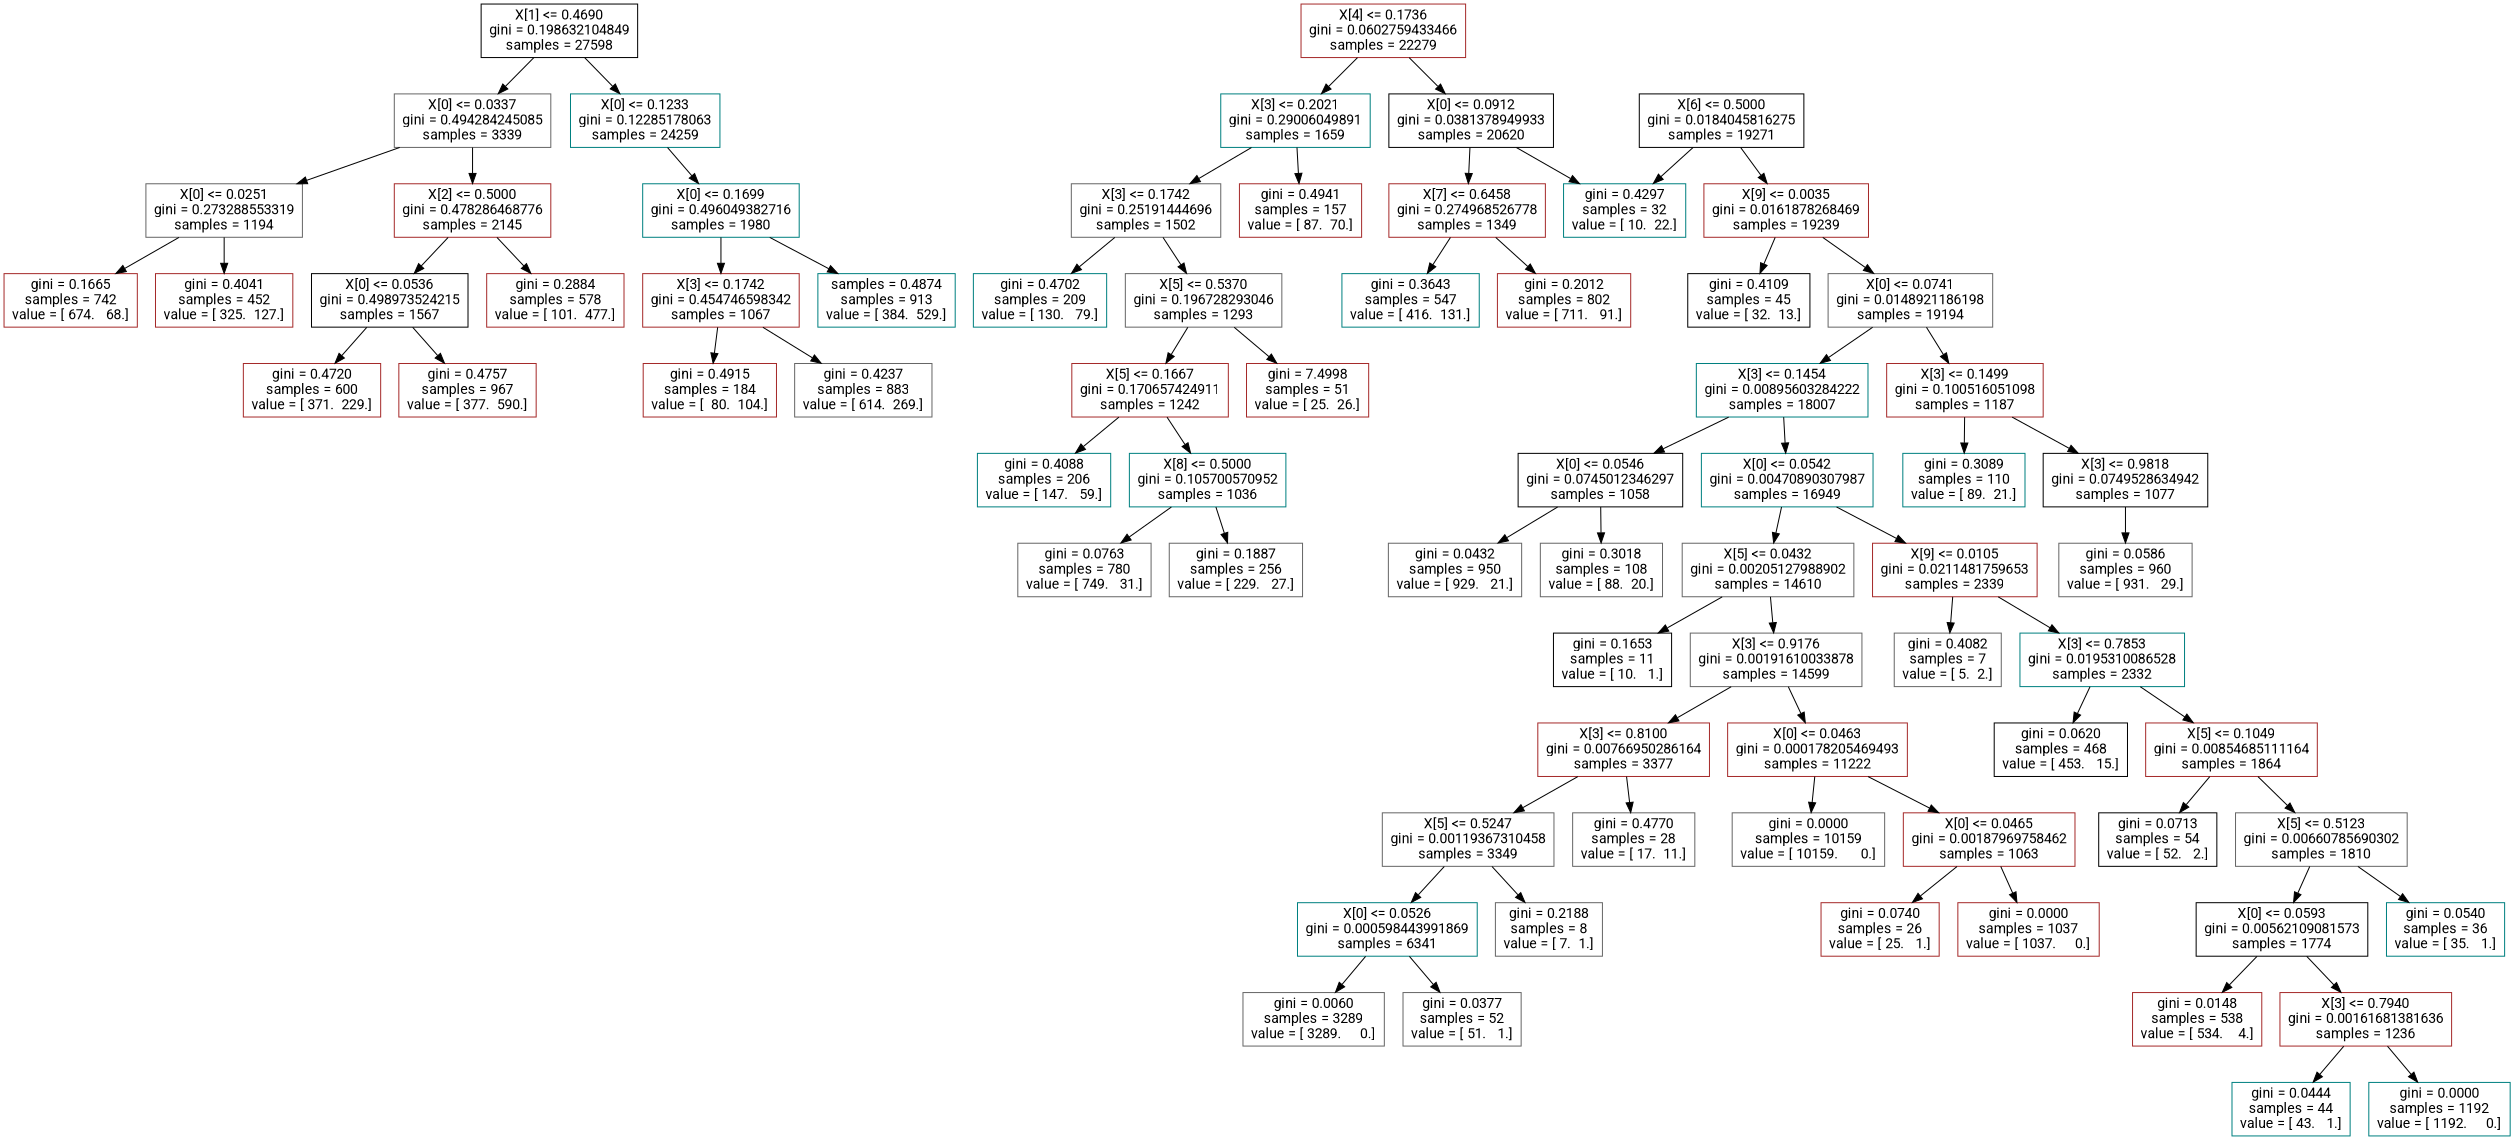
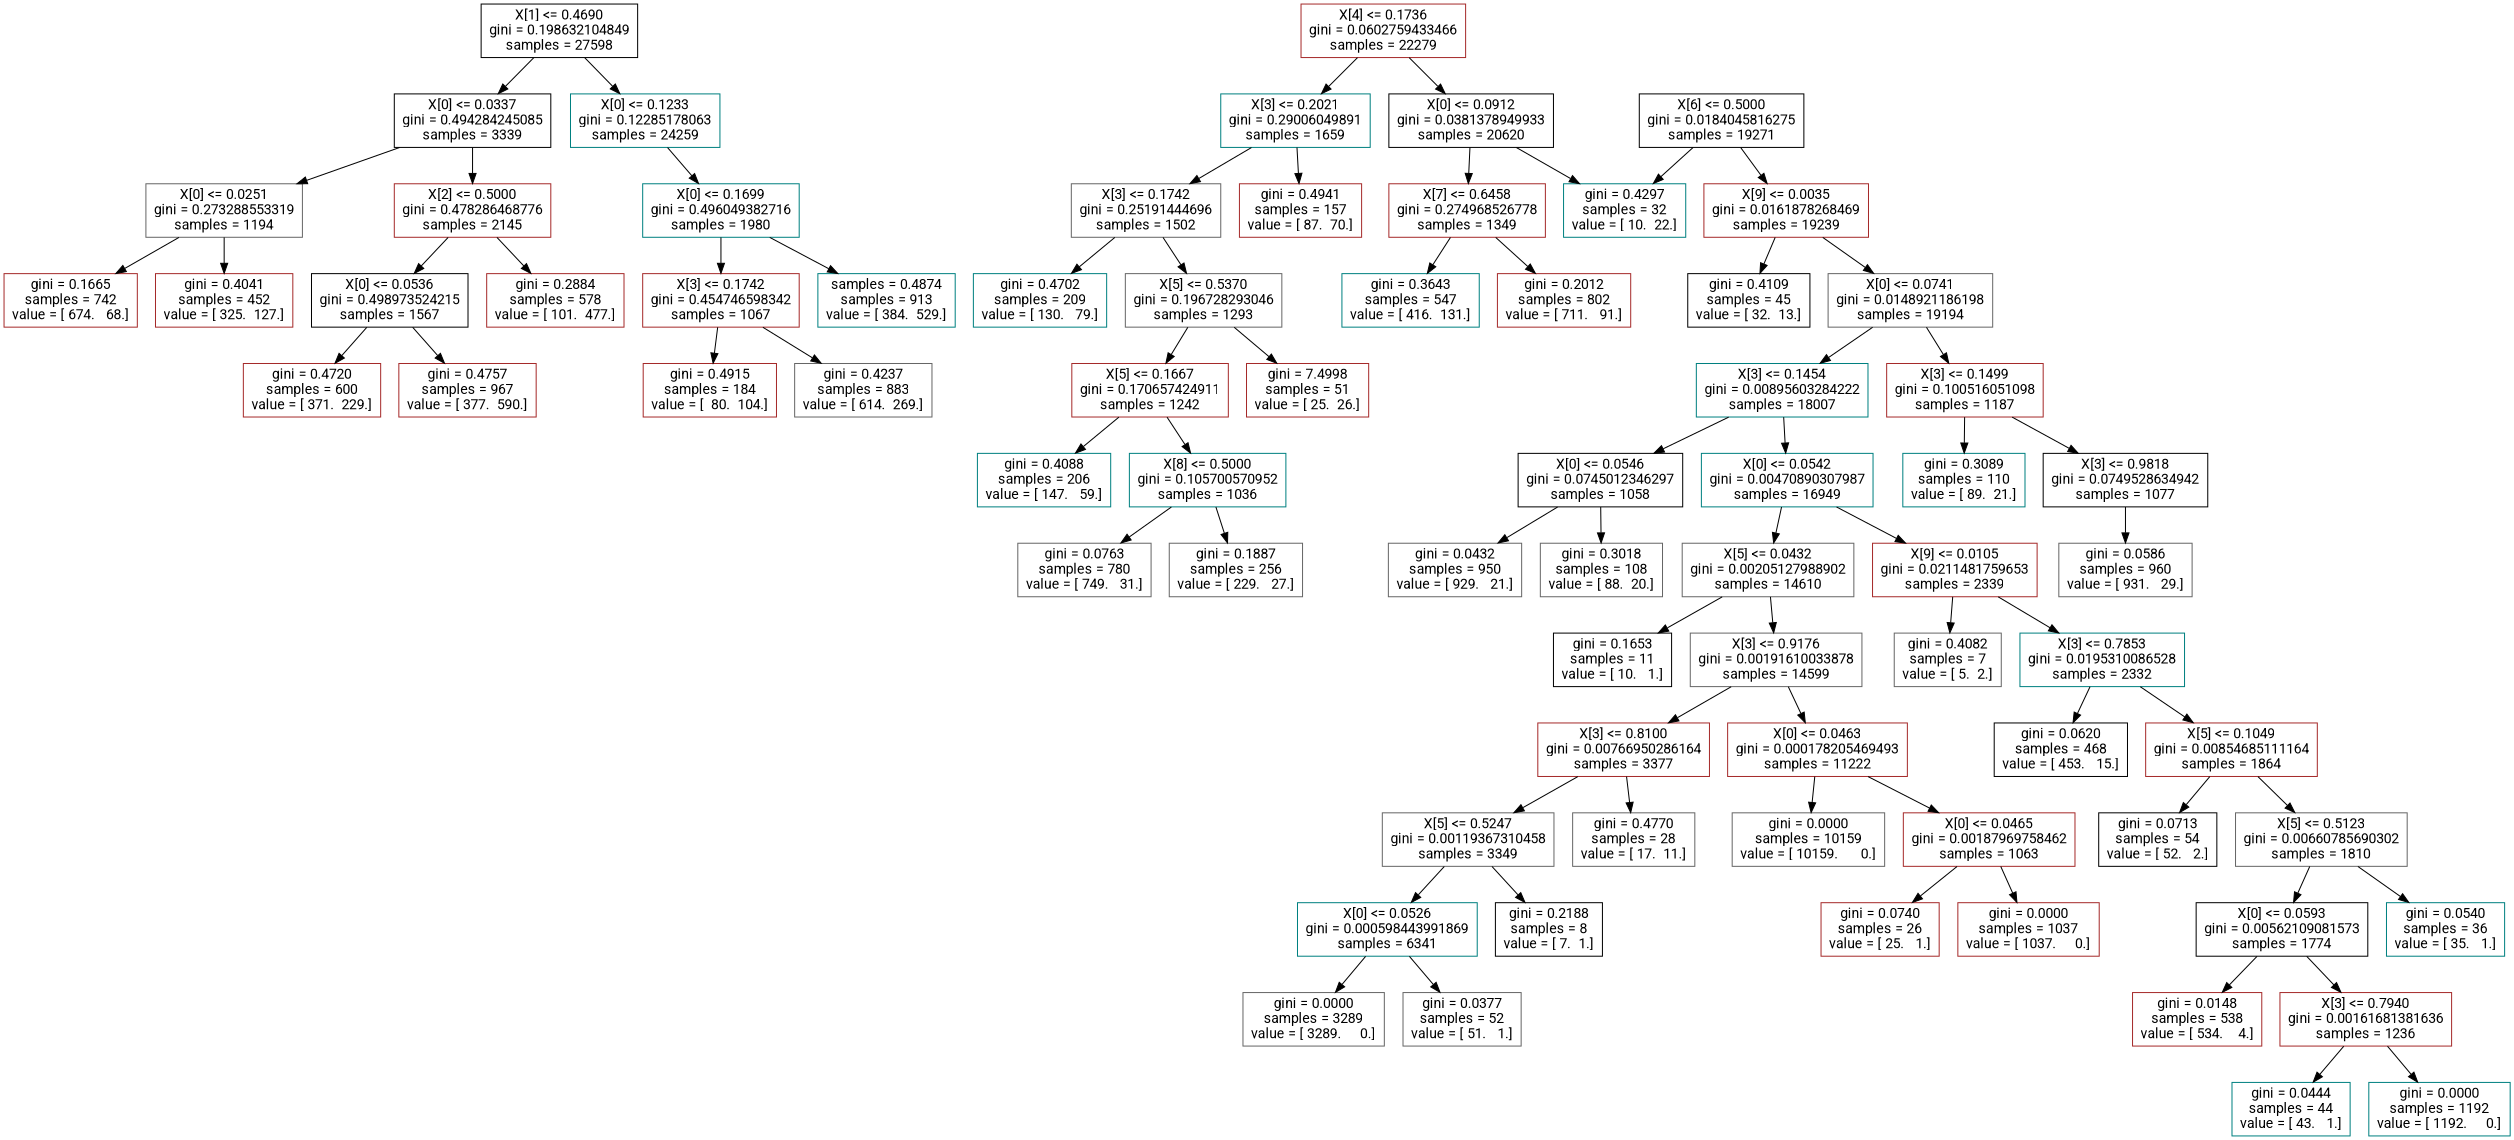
  digraph {
    fontname=Roboto
    node [color=brown fontname=Roboto shape=box]
    edge [fontname=Roboto]
    n1 [color=black label="X[1] <= 0.4690\ngini = 0.198632104849\nsamples = 27598"]
-   n2 [color=gray40 label="X[0] <= 0.0337\ngini = 0.494284245085\nsamples = 3339"]
+   n2 [color=black label="X[0] <= 0.0337\ngini = 0.494284245085\nsamples = 3339"]
    n3 [color=teal label="X[0] <= 0.1233\ngini = 0.12285178063\nsamples = 24259"]
    n4 [color=gray40 label="X[0] <= 0.0251\ngini = 0.273288553319\nsamples = 1194"]
    n5 [label="X[2] <= 0.5000\ngini = 0.478286468776\nsamples = 2145"]
    n6 [color=teal label="X[0] <= 0.1699\ngini = 0.496049382716\nsamples = 1980"]
    n7 [label="gini = 0.1665\nsamples = 742\nvalue = [ 674.   68.]"]
    n8 [label="gini = 0.4041\nsamples = 452\nvalue = [ 325.  127.]"]
    n9 [color=black label="X[0] <= 0.0536\ngini = 0.498973524215\nsamples = 1567"]
    n10 [label="gini = 0.2884\nsamples = 578\nvalue = [ 101.  477.]"]
    n11 [label="gini = 0.4720\nsamples = 600\nvalue = [ 371.  229.]"]
    n12 [label="gini = 0.4757\nsamples = 967\nvalue = [ 377.  590.]"]
    n13 [label="X[4] <= 0.1736\ngini = 0.0602759433466\nsamples = 22279"]
    n14 [color=teal label="X[3] <= 0.2021\ngini = 0.29006049891\nsamples = 1659"]
    n15 [color=black label="X[0] <= 0.0912\ngini = 0.0381378949933\nsamples = 20620"]
    n16 [label="X[3] <= 0.1742\ngini = 0.454746598342\nsamples = 1067"]
    n17 [color=teal label="samples = 0.4874\nsamples = 913\nvalue = [ 384.  529.]"]
    n18 [color=gray40 label="X[3] <= 0.1742\ngini = 0.25191444696\nsamples = 1502"]
    n19 [label="gini = 0.4941\nsamples = 157\nvalue = [ 87.  70.]"]
    n20 [label="X[7] <= 0.6458\ngini = 0.274968526778\nsamples = 1349"]
    n21 [color=teal label="gini = 0.4297\nsamples = 32\nvalue = [ 10.  22.]"]
    n22 [color=teal label="gini = 0.4702\nsamples = 209\nvalue = [ 130.   79.]"]
    n23 [color=gray40 label="X[5] <= 0.5370\ngini = 0.196728293046\nsamples = 1293"]
    n24 [label="X[5] <= 0.1667\ngini = 0.170657424911\nsamples = 1242"]
    n25 [label="gini = 7.4998\nsamples = 51\nvalue = [ 25.  26.]"]
    n26 [color=teal label="gini = 0.4088\nsamples = 206\nvalue = [ 147.   59.]"]
    n27 [color=teal label="X[8] <= 0.5000\ngini = 0.105700570952\nsamples = 1036"]
    n28 [color=gray40 label="gini = 0.0763\nsamples = 780\nvalue = [ 749.   31.]"]
    n29 [color=gray40 label="gini = 0.1887\nsamples = 256\nvalue = [ 229.   27.]"]
    n30 [color=black label="X[6] <= 0.5000\ngini = 0.0184045816275\nsamples = 19271"]
    n31 [label="X[9] <= 0.0035\ngini = 0.0161878268469\nsamples = 19239"]
    n32 [color=teal label="gini = 0.3643\nsamples = 547\nvalue = [ 416.  131.]"]
    n33 [label="gini = 0.2012\nsamples = 802\nvalue = [ 711.   91.]"]
    n34 [color=black label="gini = 0.4109\nsamples = 45\nvalue = [ 32.  13.]"]
    n35 [color=gray40 label="X[0] <= 0.0741\ngini = 0.0148921186198\nsamples = 19194"]
    n36 [color=teal label="X[3] <= 0.1454\ngini = 0.00895603284222\nsamples = 18007"]
    n37 [label="X[3] <= 0.1499\ngini = 0.100516051098\nsamples = 1187"]
    n38 [color=black label="X[0] <= 0.0546\ngini = 0.0745012346297\nsamples = 1058"]
    n39 [color=teal label="X[0] <= 0.0542\ngini = 0.00470890307987\nsamples = 16949"]
    n40 [color=teal label="gini = 0.3089\nsamples = 110\nvalue = [ 89.  21.]"]
    n41 [color=black label="X[3] <= 0.9818\ngini = 0.0749528634942\nsamples = 1077"]
    n42 [color=gray40 label="gini = 0.0432\nsamples = 950\nvalue = [ 929.   21.]"]
    n43 [color=gray40 label="gini = 0.3018\nsamples = 108\nvalue = [ 88.  20.]"]
    n44 [color=gray40 label="X[5] <= 0.0432\ngini = 0.00205127988902\nsamples = 14610"]
    n45 [label="X[9] <= 0.0105\ngini = 0.0211481759653\nsamples = 2339"]
    n46 [color=black label="gini = 0.1653\nsamples = 11\nvalue = [ 10.   1.]"]
    n47 [color=gray40 label="X[3] <= 0.9176\ngini = 0.00191610033878\nsamples = 14599"]
    n48 [color=gray40 label="gini = 0.4082\nsamples = 7\nvalue = [ 5.  2.]"]
    n49 [color=teal label="X[3] <= 0.7853\ngini = 0.0195310086528\nsamples = 2332"]
    n50 [label="X[3] <= 0.8100\ngini = 0.00766950286164\nsamples = 3377"]
    n51 [label="X[0] <= 0.0463\ngini = 0.000178205469493\nsamples = 11222"]
    n52 [color=gray40 label="X[5] <= 0.5247\ngini = 0.00119367310458\nsamples = 3349"]
    n53 [color=gray40 label="gini = 0.4770\nsamples = 28\nvalue = [ 17.  11.]"]
    n54 [color=gray40 label="gini = 0.0000\nsamples = 10159\nvalue = [ 10159.      0.]"]
    n55 [label="X[0] <= 0.0465\ngini = 0.00187969758462\nsamples = 1063"]
    n56 [color=teal label="X[0] <= 0.0526\ngini = 0.000598443991869\nsamples = 6341"]
-   n57 [color=gray40 label="gini = 0.2188\nsamples = 8\nvalue = [ 7.  1.]"]
-   n58 [color=gray40 label="gini = 0.0060\nsamples = 3289\nvalue = [ 3289.     0.]"]
+   n57 [color=black label="gini = 0.2188\nsamples = 8\nvalue = [ 7.  1.]"]
+   n58 [color=gray40 label="gini = 0.0000\nsamples = 3289\nvalue = [ 3289.     0.]"]
    n59 [color=gray40 label="gini = 0.0377\nsamples = 52\nvalue = [ 51.   1.]"]
    n60 [label="gini = 0.0740\nsamples = 26\nvalue = [ 25.   1.]"]
    n61 [label="gini = 0.0000\nsamples = 1037\nvalue = [ 1037.     0.]"]
    n62 [color=black label="gini = 0.0620\nsamples = 468\nvalue = [ 453.   15.]"]
    n63 [label="X[5] <= 0.1049\ngini = 0.00854685111164\nsamples = 1864"]
    n64 [color=black label="gini = 0.0713\nsamples = 54\nvalue = [ 52.   2.]"]
    n65 [color=gray40 label="X[5] <= 0.5123\ngini = 0.00660785690302\nsamples = 1810"]
    n66 [color=black label="X[0] <= 0.0593\ngini = 0.00562109081573\nsamples = 1774"]
    n67 [color=teal label="gini = 0.0540\nsamples = 36\nvalue = [ 35.   1.]"]
    n68 [label="gini = 0.0148\nsamples = 538\nvalue = [ 534.    4.]"]
    n69 [label="X[3] <= 0.7940\ngini = 0.00161681381636\nsamples = 1236"]
    n70 [color=teal label="gini = 0.0444\nsamples = 44\nvalue = [ 43.   1.]"]
    n71 [color=teal label="gini = 0.0000\nsamples = 1192\nvalue = [ 1192.     0.]"]
    n72 [color=gray40 label="gini = 0.0586\nsamples = 960\nvalue = [ 931.   29.]"]
    n73 [label="gini = 0.4915\nsamples = 184\nvalue = [  80.  104.]"]
    n74 [color=gray40 label="gini = 0.4237\nsamples = 883\nvalue = [ 614.  269.]"]
    n1 -> n2
    n1 -> n3
    n2 -> n4
    n2 -> n5
    n3 -> n6
    n4 -> n7
    n4 -> n8
    n5 -> n9
    n5 -> n10
    n6 -> n16
    n6 -> n17
    n9 -> n11
    n9 -> n12
    n13 -> n14
    n13 -> n15
    n14 -> n18
    n14 -> n19
    n15 -> n20
    n15 -> n21
    n16 -> n73
    n16 -> n74
    n18 -> n22
    n18 -> n23
    n20 -> n32
    n20 -> n33
    n23 -> n24
    n23 -> n25
    n24 -> n26
    n24 -> n27
    n27 -> n28
    n27 -> n29
    n30 -> n21
    n30 -> n31
    n31 -> n34
    n31 -> n35
    n35 -> n36
    n35 -> n37
    n36 -> n38
    n36 -> n39
    n37 -> n40
    n37 -> n41
    n38 -> n42
    n38 -> n43
    n39 -> n44
    n39 -> n45
    n41 -> n72
    n44 -> n46
    n44 -> n47
    n45 -> n48
    n45 -> n49
    n47 -> n50
    n47 -> n51
    n49 -> n62
    n49 -> n63
    n50 -> n52
    n50 -> n53
    n51 -> n54
    n51 -> n55
    n52 -> n56
    n52 -> n57
    n55 -> n60
    n55 -> n61
    n56 -> n58
    n56 -> n59
    n63 -> n64
    n63 -> n65
    n65 -> n66
    n65 -> n67
    n66 -> n68
    n66 -> n69
    n69 -> n70
    n69 -> n71
  }
